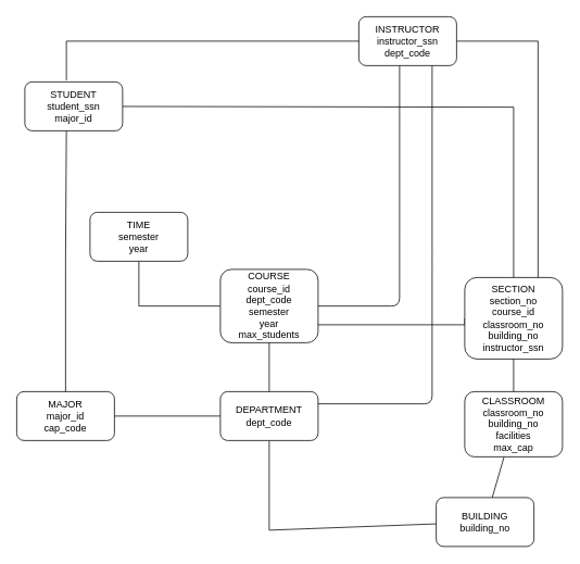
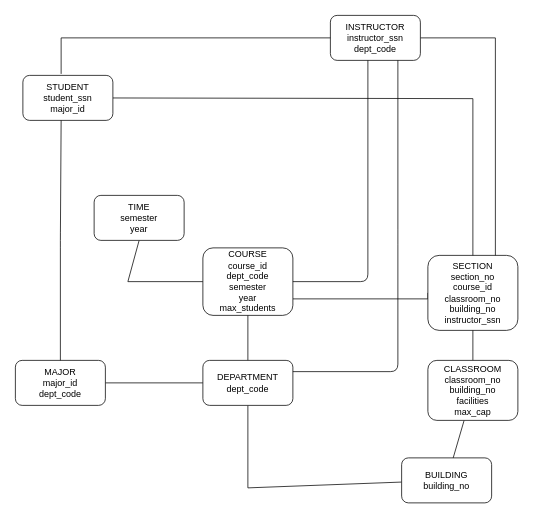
  <mxCell id="0" />
  <mxCell id="1" parent="0" />
  <mxCell id="2" value="" style="edgeStyle=orthogonalEdgeStyle;rounded=0;orthogonalLoop=1;jettySize=auto;html=1;endArrow=none;endFill=0;entryX=0;entryY=0.5;entryDx=0;entryDy=0;" edge="1" parent="1" source="4" target="10"><mxGeometry relative="1" as="geometry"><Array as="points"><mxPoint x="570" y="398" /></Array></mxGeometry></mxCell>
  <mxCell id="3" value="" style="edgeStyle=none;rounded=0;orthogonalLoop=1;jettySize=auto;html=1;entryX=0.5;entryY=1;entryDx=0;entryDy=0;endArrow=none;endFill=0;" edge="1" parent="1" source="4" target="24"><mxGeometry relative="1" as="geometry"><mxPoint x="190" y="375" as="targetPoint" /><Array as="points"><mxPoint x="170" y="375" /></Array></mxGeometry></mxCell>
  <mxCell id="4" value="COURSE&lt;br&gt;course_id&lt;br&gt;dept_code&lt;br&gt;semester&lt;br&gt;year&lt;br&gt;max_students" style="rounded=1;whiteSpace=wrap;html=1;" vertex="1" parent="1"><mxGeometry x="270" y="330" width="120" height="90" as="geometry" /></mxCell>
  <mxCell id="5" value="" style="edgeStyle=orthogonalEdgeStyle;rounded=0;orthogonalLoop=1;jettySize=auto;html=1;endArrow=none;endFill=0;" edge="1" parent="1" source="8" target="9"><mxGeometry relative="1" as="geometry" /></mxCell>
  <mxCell id="6" value="" style="edgeStyle=orthogonalEdgeStyle;rounded=0;orthogonalLoop=1;jettySize=auto;html=1;endArrow=none;endFill=0;" edge="1" parent="1" source="8" target="4"><mxGeometry relative="1" as="geometry" /></mxCell>
  <mxCell id="7" value="" style="edgeStyle=none;rounded=0;orthogonalLoop=1;jettySize=auto;html=1;endArrow=none;endFill=0;" edge="1" parent="1" source="8" target="20"><mxGeometry relative="1" as="geometry"><Array as="points"><mxPoint x="330" y="650" /></Array></mxGeometry></mxCell>
  <mxCell id="8" value="DEPARTMENT&lt;br&gt;dept_code" style="whiteSpace=wrap;html=1;rounded=1;" vertex="1" parent="1"><mxGeometry x="270" y="480" width="120" height="60" as="geometry" /></mxCell>
- <mxCell id="9" value="MAJOR&lt;br&gt;major_id&lt;br&gt;cap_code" style="whiteSpace=wrap;html=1;rounded=1;" vertex="1" parent="1"><mxGeometry x="20" y="480" width="120" height="60" as="geometry" /></mxCell>
+ <mxCell id="9" value="MAJOR&lt;br&gt;major_id&lt;br&gt;dept_code" style="whiteSpace=wrap;html=1;rounded=1;" vertex="1" parent="1"><mxGeometry x="20" y="480" width="120" height="60" as="geometry" /></mxCell>
  <mxCell id="10" value="SECTION&lt;br&gt;section_no&lt;br&gt;course_id&lt;br&gt;classroom_no&lt;br&gt;building_no&lt;br&gt;instructor_ssn" style="whiteSpace=wrap;html=1;rounded=1;" vertex="1" parent="1"><mxGeometry x="570" y="340" width="120" height="100" as="geometry" /></mxCell>
  <mxCell id="11" value="" style="edgeStyle=none;rounded=0;orthogonalLoop=1;jettySize=auto;html=1;entryX=0.5;entryY=0;entryDx=0;entryDy=0;endArrow=none;endFill=0;" edge="1" parent="1" source="12" target="10"><mxGeometry relative="1" as="geometry"><mxPoint x="230" y="130" as="targetPoint" /><Array as="points"><mxPoint x="630" y="131" /></Array></mxGeometry></mxCell>
  <mxCell id="12" value="STUDENT&lt;br&gt;student_ssn&lt;br&gt;major_id" style="whiteSpace=wrap;html=1;rounded=1;" vertex="1" parent="1"><mxGeometry x="30" y="100" width="120" height="60" as="geometry" /></mxCell>
  <mxCell id="13" value="" style="endArrow=none;html=1;exitX=0.5;exitY=0;exitDx=0;exitDy=0;endFill=0;" edge="1" parent="1" source="9"><mxGeometry width="50" height="50" relative="1" as="geometry"><mxPoint x="30" y="470" as="sourcePoint" /><mxPoint x="81" y="160" as="targetPoint" /><Array as="points"><mxPoint x="80" y="320" /></Array></mxGeometry></mxCell>
  <mxCell id="14" style="edgeStyle=none;rounded=0;orthogonalLoop=1;jettySize=auto;html=1;exitX=0;exitY=1;exitDx=0;exitDy=0;" edge="1" parent="1" source="12" target="12"><mxGeometry relative="1" as="geometry" /></mxCell>
  <mxCell id="15" value="" style="edgeStyle=none;rounded=0;sketch=0;orthogonalLoop=1;jettySize=auto;html=1;startArrow=none;startFill=0;endArrow=none;endFill=0;entryX=0.75;entryY=0;entryDx=0;entryDy=0;" edge="1" parent="1" source="16" target="10"><mxGeometry relative="1" as="geometry"><mxPoint x="640" y="50" as="targetPoint" /><Array as="points"><mxPoint x="660" y="50" /></Array></mxGeometry></mxCell>
  <mxCell id="16" value="INSTRUCTOR&lt;br&gt;instructor_ssn&lt;br&gt;dept_code&lt;br&gt;" style="rounded=1;whiteSpace=wrap;html=1;" vertex="1" parent="1"><mxGeometry x="440" y="20" width="120" height="60" as="geometry" /></mxCell>
  <mxCell id="17" value="" style="endArrow=none;html=1;entryX=0.75;entryY=1;entryDx=0;entryDy=0;endFill=0;" edge="1" parent="1" target="16"><mxGeometry width="50" height="50" relative="1" as="geometry"><mxPoint x="390" y="495" as="sourcePoint" /><mxPoint x="520" y="85" as="targetPoint" /><Array as="points"><mxPoint x="530" y="495" /><mxPoint x="530" y="315" /></Array></mxGeometry></mxCell>
  <mxCell id="18" value="" style="endArrow=none;html=1;exitX=1;exitY=0.5;exitDx=0;exitDy=0;entryX=0.417;entryY=1;entryDx=0;entryDy=0;entryPerimeter=0;endFill=0;" edge="1" parent="1" source="4" target="16"><mxGeometry width="50" height="50" relative="1" as="geometry"><mxPoint x="340" y="350" as="sourcePoint" /><mxPoint x="390" y="300" as="targetPoint" /><Array as="points"><mxPoint x="490" y="375" /></Array></mxGeometry></mxCell>
  <mxCell id="19" value="" style="edgeStyle=none;rounded=0;orthogonalLoop=1;jettySize=auto;html=1;endArrow=none;endFill=0;" edge="1" parent="1" source="20" target="23"><mxGeometry relative="1" as="geometry" /></mxCell>
  <mxCell id="20" value="BUILDING&lt;br&gt;building_no" style="whiteSpace=wrap;html=1;rounded=1;" vertex="1" parent="1"><mxGeometry x="535" y="610" width="120" height="60" as="geometry" /></mxCell>
  <mxCell id="21" style="edgeStyle=none;rounded=0;orthogonalLoop=1;jettySize=auto;html=1;exitX=0.75;exitY=0;exitDx=0;exitDy=0;" edge="1" parent="1" source="20" target="20"><mxGeometry relative="1" as="geometry" /></mxCell>
  <mxCell id="22" value="" style="edgeStyle=none;rounded=0;orthogonalLoop=1;jettySize=auto;html=1;endArrow=none;endFill=0;" edge="1" parent="1" source="23" target="10"><mxGeometry relative="1" as="geometry" /></mxCell>
  <mxCell id="23" value="CLASSROOM&lt;br&gt;classroom_no&lt;br&gt;building_no&lt;br&gt;facilities&lt;br&gt;max_cap" style="whiteSpace=wrap;html=1;rounded=1;" vertex="1" parent="1"><mxGeometry x="570" y="480" width="120" height="80" as="geometry" /></mxCell>
- <mxCell id="24" value="TIME&lt;br&gt;semester&lt;br&gt;year" style="rounded=1;whiteSpace=wrap;html=1;" vertex="1" parent="1"><mxGeometry x="110" y="260" width="120" height="60" as="geometry" /></mxCell>
+ <mxCell id="24" value="TIME&lt;br&gt;semester&lt;br&gt;year" style="rounded=1;whiteSpace=wrap;html=1;" vertex="1" parent="1"><mxGeometry x="125" y="260" width="120" height="60" as="geometry" /></mxCell>
  <mxCell id="25" value="" style="endArrow=none;html=1;exitX=0.425;exitY=-0.033;exitDx=0;exitDy=0;exitPerimeter=0;entryX=0;entryY=0.5;entryDx=0;entryDy=0;rounded=0;sketch=0;startArrow=none;startFill=0;" edge="1" parent="1" source="12" target="16"><mxGeometry width="50" height="50" relative="1" as="geometry"><mxPoint x="80" y="50" as="sourcePoint" /><mxPoint x="410" y="98" as="targetPoint" /><Array as="points"><mxPoint x="81" y="50" /><mxPoint x="440" y="50" /></Array></mxGeometry></mxCell>
